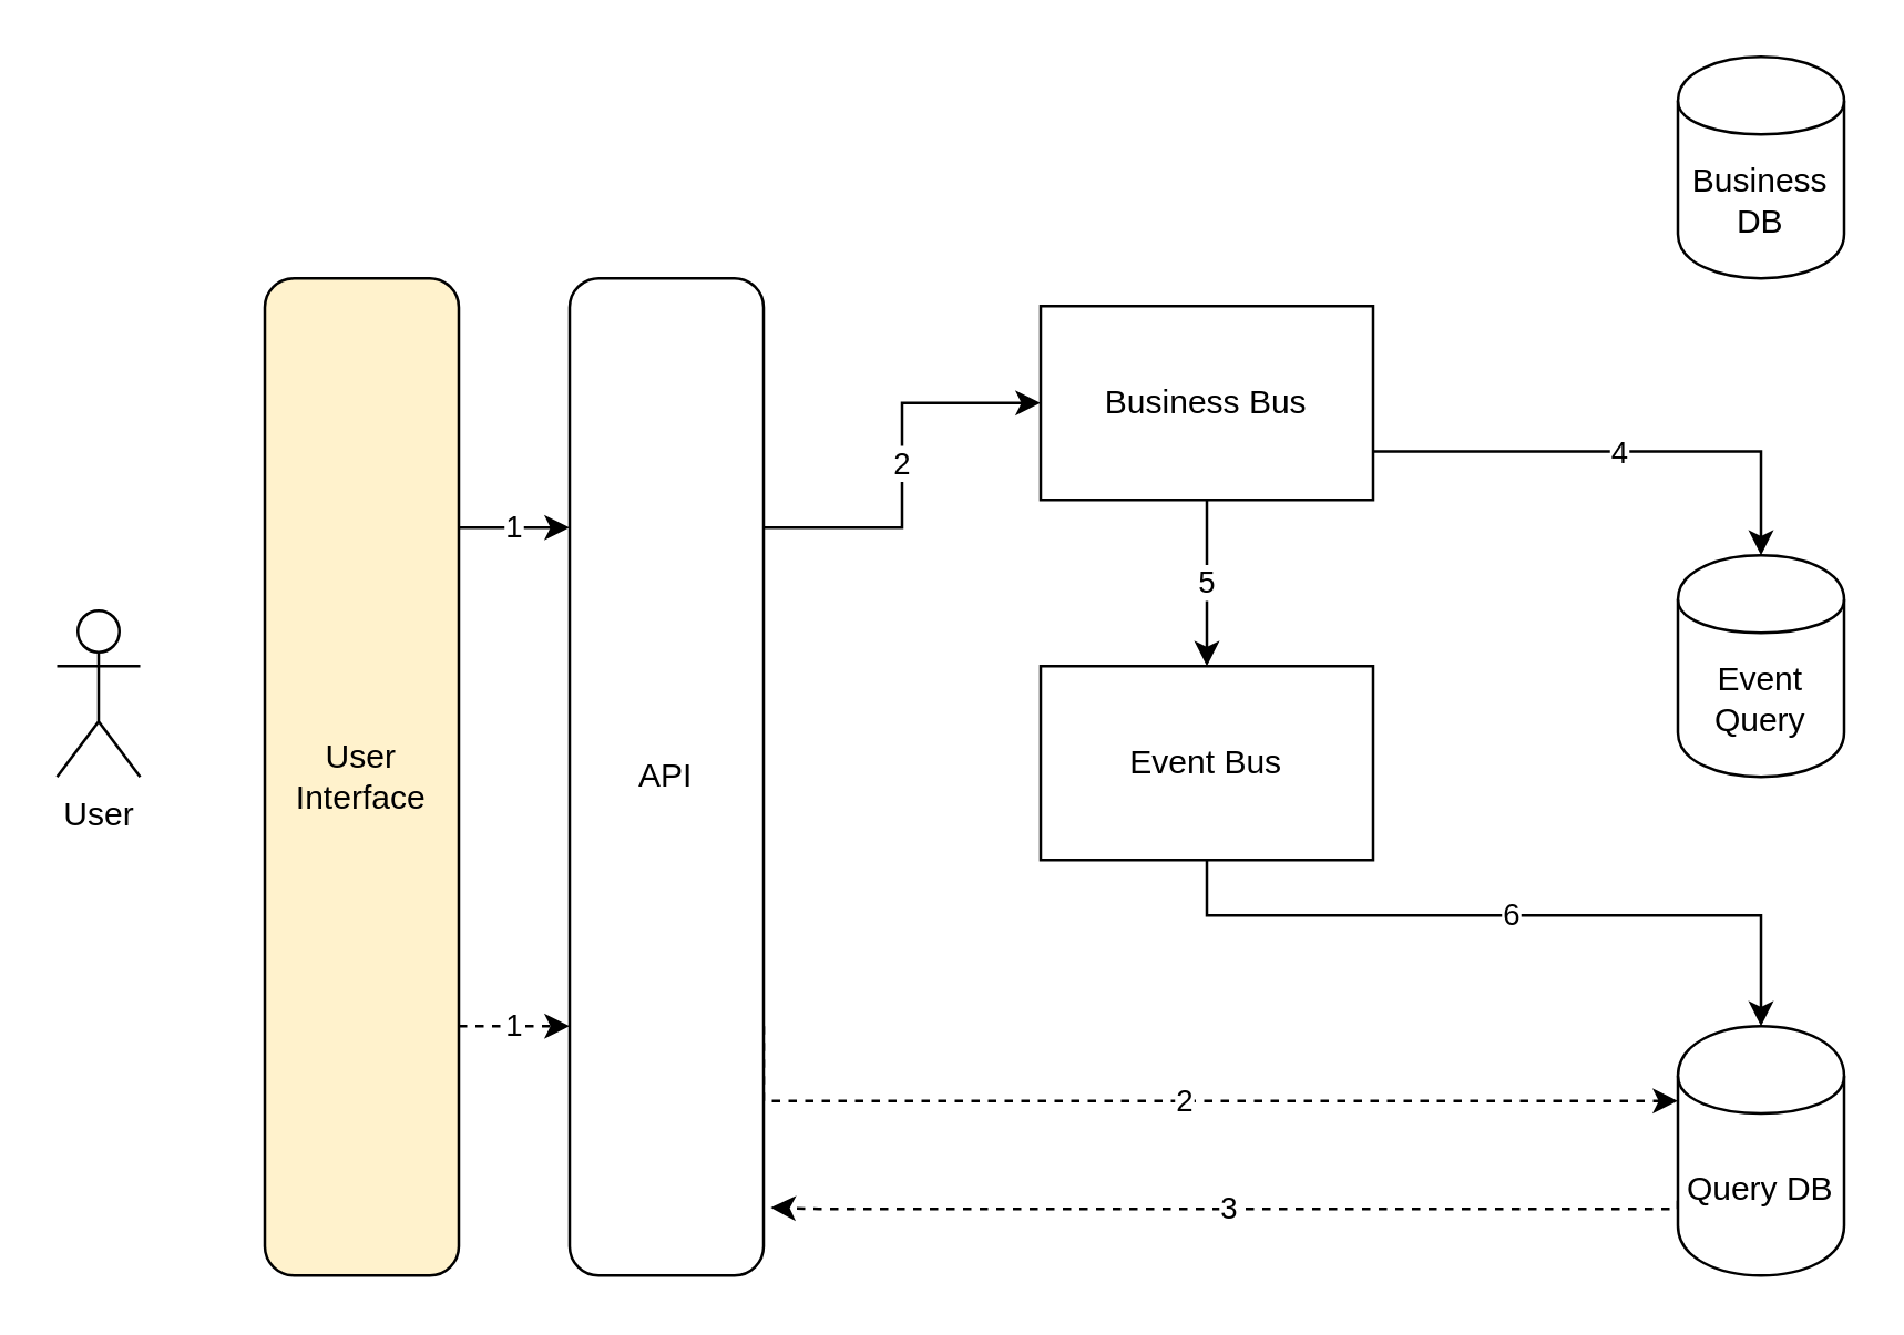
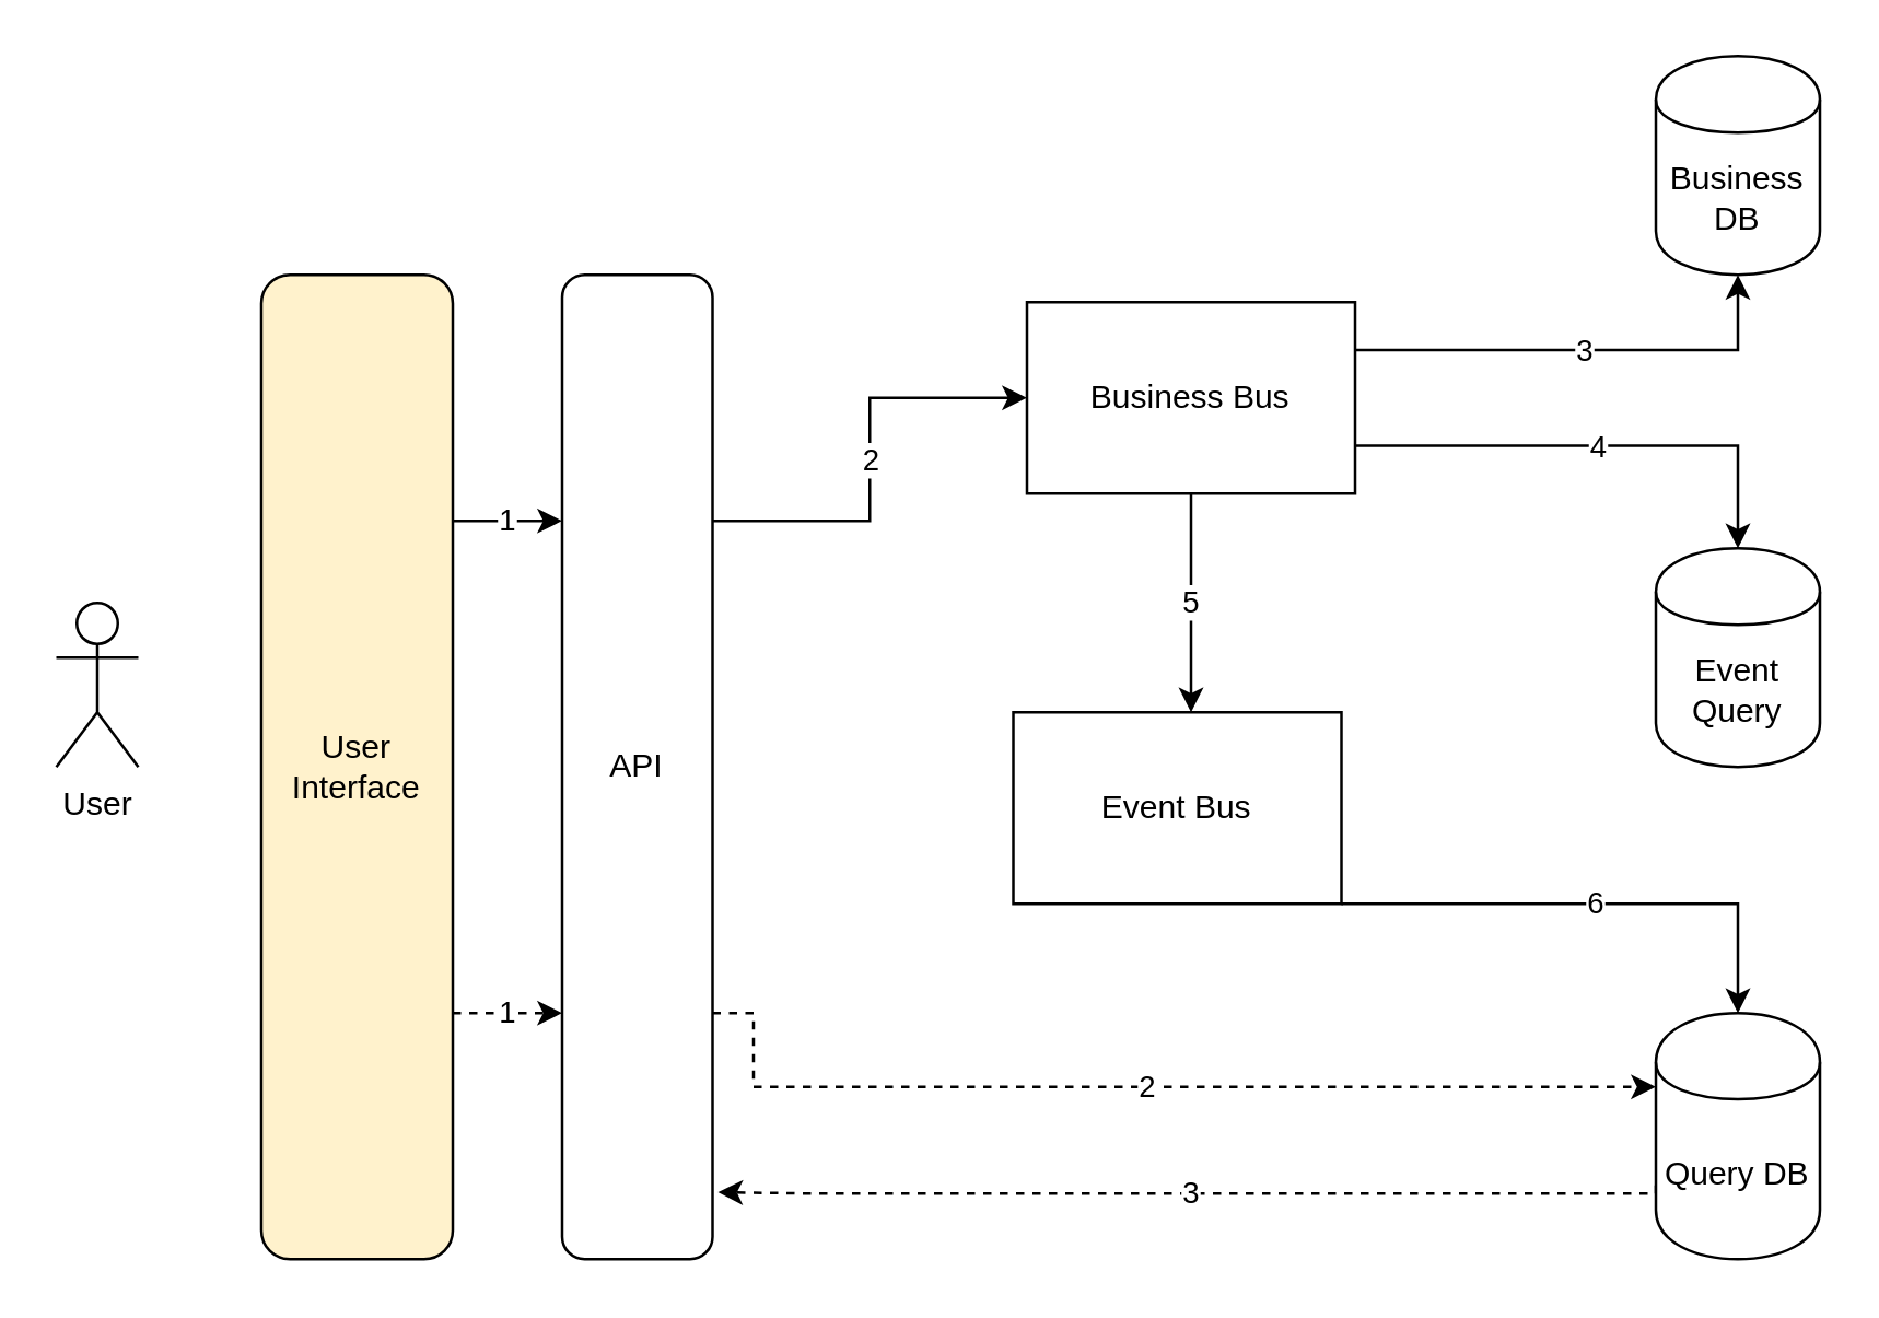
  <mxCell id="0" />
  <mxCell id="1" parent="0" />
+ <mxCell id="2" value="3" style="edgeStyle=orthogonalEdgeStyle;rounded=0;orthogonalLoop=1;jettySize=auto;html=1;exitX=1;exitY=0.25;exitDx=0;exitDy=0;" edge="1" parent="1" source="5" target="10"><mxGeometry relative="1" as="geometry" /></mxCell>
  <mxCell id="3" value="4" style="edgeStyle=orthogonalEdgeStyle;rounded=0;orthogonalLoop=1;jettySize=auto;html=1;exitX=1;exitY=0.75;exitDx=0;exitDy=0;" edge="1" parent="1" source="5" target="11"><mxGeometry relative="1" as="geometry" /></mxCell>
  <mxCell id="4" value="5" style="edgeStyle=orthogonalEdgeStyle;rounded=0;comic=0;orthogonalLoop=1;jettySize=auto;html=1;strokeColor=#000000;" edge="1" parent="1" source="5" target="19"><mxGeometry relative="1" as="geometry"><Array as="points"><mxPoint x="435" y="230" /><mxPoint x="435" y="230" /></Array></mxGeometry></mxCell>
  <mxCell id="5" value="Business Bus" style="rounded=0;whiteSpace=wrap;html=1;" parent="1" vertex="1"><mxGeometry x="375" y="110" width="120" height="70" as="geometry" /></mxCell>
  <mxCell id="6" value="User" style="shape=umlActor;verticalLabelPosition=bottom;labelBackgroundColor=#ffffff;verticalAlign=top;html=1;outlineConnect=0;" vertex="1" parent="1"><mxGeometry x="20" y="220" width="30" height="60" as="geometry" /></mxCell>
  <mxCell id="7" value="1" style="edgeStyle=orthogonalEdgeStyle;rounded=0;comic=0;orthogonalLoop=1;jettySize=auto;html=1;exitX=1;exitY=0.25;exitDx=0;exitDy=0;entryX=0;entryY=0.25;entryDx=0;entryDy=0;strokeColor=#000000;" edge="1" parent="1" source="9" target="17"><mxGeometry relative="1" as="geometry" /></mxCell>
  <mxCell id="8" value="1" style="edgeStyle=orthogonalEdgeStyle;rounded=0;comic=0;orthogonalLoop=1;jettySize=auto;html=1;exitX=1;exitY=0.75;exitDx=0;exitDy=0;entryX=0;entryY=0.75;entryDx=0;entryDy=0;strokeColor=#000000;dashed=1;" edge="1" parent="1" source="9" target="17"><mxGeometry relative="1" as="geometry" /></mxCell>
  <mxCell id="9" value="User Interface" style="rounded=1;whiteSpace=wrap;html=1;fillColor=#fff2cc;" vertex="1" parent="1"><mxGeometry x="95" y="100" width="70" height="360" as="geometry" /></mxCell>
  <mxCell id="10" value="Business&lt;br&gt;DB" style="shape=cylinder;whiteSpace=wrap;html=1;boundedLbl=1;backgroundOutline=1;" vertex="1" parent="1"><mxGeometry x="605" y="20" width="60" height="80" as="geometry" /></mxCell>
  <mxCell id="11" value="Event Query" style="shape=cylinder;whiteSpace=wrap;html=1;boundedLbl=1;backgroundOutline=1;" vertex="1" parent="1"><mxGeometry x="605" y="200" width="60" height="80" as="geometry" /></mxCell>
  <mxCell id="12" value="3" style="edgeStyle=orthogonalEdgeStyle;rounded=0;comic=0;orthogonalLoop=1;jettySize=auto;html=1;exitX=0;exitY=0.7;exitDx=0;exitDy=0;entryX=1.036;entryY=0.932;entryDx=0;entryDy=0;entryPerimeter=0;strokeColor=#000000;dashed=1;" edge="1" parent="1" source="13" target="17"><mxGeometry relative="1" as="geometry"><Array as="points"><mxPoint x="605" y="436" /><mxPoint x="295" y="436" /></Array></mxGeometry></mxCell>
  <mxCell id="13" value="Query DB" style="shape=cylinder;whiteSpace=wrap;html=1;boundedLbl=1;backgroundOutline=1;" vertex="1" parent="1"><mxGeometry x="605" y="370" width="60" height="90" as="geometry" /></mxCell>
  <mxCell id="14" value="" style="endArrow=classic;html=1;entryX=0;entryY=0.25;entryDx=0;entryDy=0;exitX=0.986;exitY=0.859;exitDx=0;exitDy=0;exitPerimeter=0;comic=0;fillColor=#e1d5e7;strokeColor=none;" edge="1" parent="1" source="9"><mxGeometry width="50" height="50" relative="1" as="geometry"><mxPoint x="5" y="530" as="sourcePoint" /><mxPoint x="375" y="375" as="targetPoint" /></mxGeometry></mxCell>
  <mxCell id="15" value="2" style="edgeStyle=orthogonalEdgeStyle;rounded=0;comic=0;orthogonalLoop=1;jettySize=auto;html=1;exitX=1;exitY=0.25;exitDx=0;exitDy=0;strokeColor=#000000;" edge="1" parent="1" source="17" target="5"><mxGeometry relative="1" as="geometry" /></mxCell>
  <mxCell id="16" value="2" style="edgeStyle=orthogonalEdgeStyle;rounded=0;comic=0;orthogonalLoop=1;jettySize=auto;html=1;exitX=1;exitY=0.75;exitDx=0;exitDy=0;entryX=0;entryY=0.3;entryDx=0;entryDy=0;strokeColor=#000000;dashed=1;" edge="1" parent="1" source="17" target="13"><mxGeometry relative="1" as="geometry"><Array as="points"><mxPoint x="275" y="397" /></Array></mxGeometry></mxCell>
- <mxCell id="17" value="API" style="rounded=1;whiteSpace=wrap;html=1;" vertex="1" parent="1"><mxGeometry x="205" y="100" width="70" height="360" as="geometry" /></mxCell>
+ <mxCell id="17" value="API" style="rounded=1;whiteSpace=wrap;html=1;" vertex="1" parent="1"><mxGeometry x="205" y="100" width="55" height="360" as="geometry" /></mxCell>
  <mxCell id="18" value="6" style="edgeStyle=orthogonalEdgeStyle;rounded=0;comic=0;orthogonalLoop=1;jettySize=auto;html=1;entryX=0.5;entryY=0;entryDx=0;entryDy=0;strokeColor=#000000;" edge="1" parent="1" source="19" target="13"><mxGeometry relative="1" as="geometry"><Array as="points"><mxPoint x="435" y="330" /><mxPoint x="635" y="330" /></Array></mxGeometry></mxCell>
- <mxCell id="19" value="Event Bus" style="rounded=0;whiteSpace=wrap;html=1;" vertex="1" parent="1"><mxGeometry x="375" y="240" width="120" height="70" as="geometry" /></mxCell>
+ <mxCell id="19" value="Event Bus" style="rounded=0;whiteSpace=wrap;html=1;" vertex="1" parent="1"><mxGeometry x="370" y="260" width="120" height="70" as="geometry" /></mxCell>
